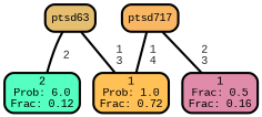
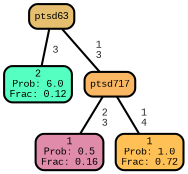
  graph {
    fontname="Liberation Mono"
    ranksep="0 equally"
    splines=straight
    node [color=black fontcolor=black fontname="Liberation Mono" penwidth=3 shape=box style="filled, rounded"]
    edge [color=black fontcolor=grey14 fontname="Liberation Mono" fontweight=bold penwidth=3]
    n1 [fillcolor="#55ffc1" label="2\nProb: 6.0\nFrac: 0.12"]
    n2 [fillcolor="#e5bf6f" label=ptsd63]
    n3 [fillcolor="#f9b764" label=ptsd717]
-   n4 [fillcolor="#e08baa" label="1\nFrac: 0.5\nFrac: 0.16"]
+   n4 [fillcolor="#e08baa" label="1\nProb: 0.5\nFrac: 0.16"]
    n5 [fillcolor="#ffc155" label="1\nProb: 1.0\nFrac: 0.72"]
    subgraph sub_1 {
      rank=same
    }
-   n2 -- n1 [label=" 2"]
-   n2 -- n5 [label=" 1\n 3"]
+   n2 -- n1 [label=" 3"]
+   n2 -- n3 [label=" 1\n 3"]
    n3 -- n4 [label=" 2\n 3"]
    n3 -- n5 [label=" 1\n 4"]
  }
